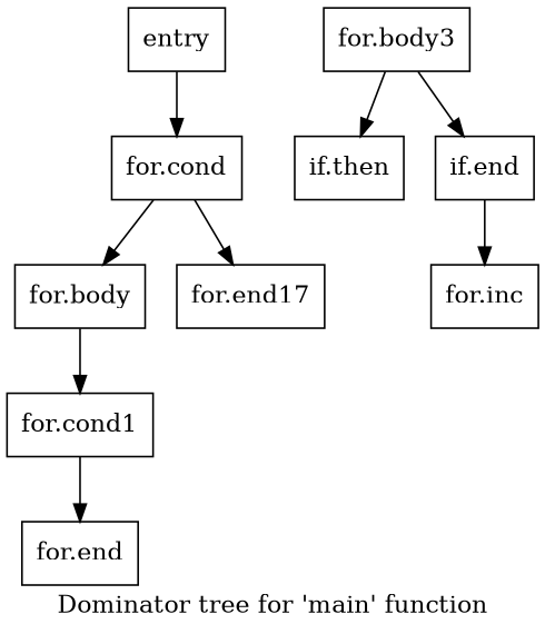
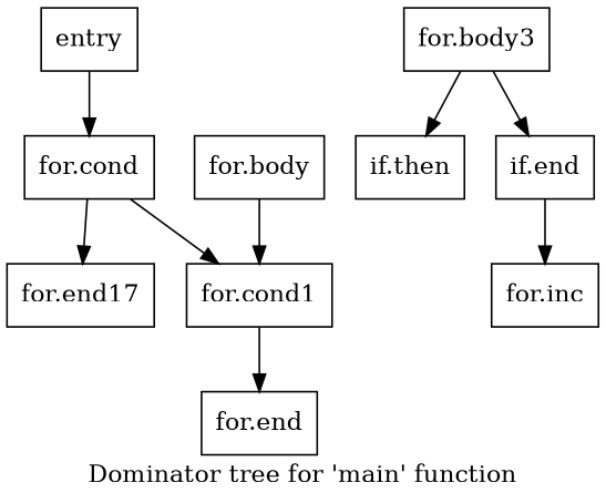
  digraph {
    label="Dominator tree for 'main' function"
    node [shape=record]
    n1 [label="{entry}"]
    n2 [label="{for.cond}"]
    n3 [label="{for.body}"]
    n4 [label="{for.end17}"]
    n5 [label="{for.cond1}"]
    n6 [label="{for.end}"]
    n7 [label="{for.body3}"]
    n8 [label="{if.then}"]
    n9 [label="{if.end}"]
    n10 [label="{for.inc}"]
    n1 -> n2
-   n2 -> n3
+   n2 -> n5
    n2 -> n4
    n3 -> n5
    n5 -> n6
    n7 -> n8
    n7 -> n9
    n9 -> n10
  }
